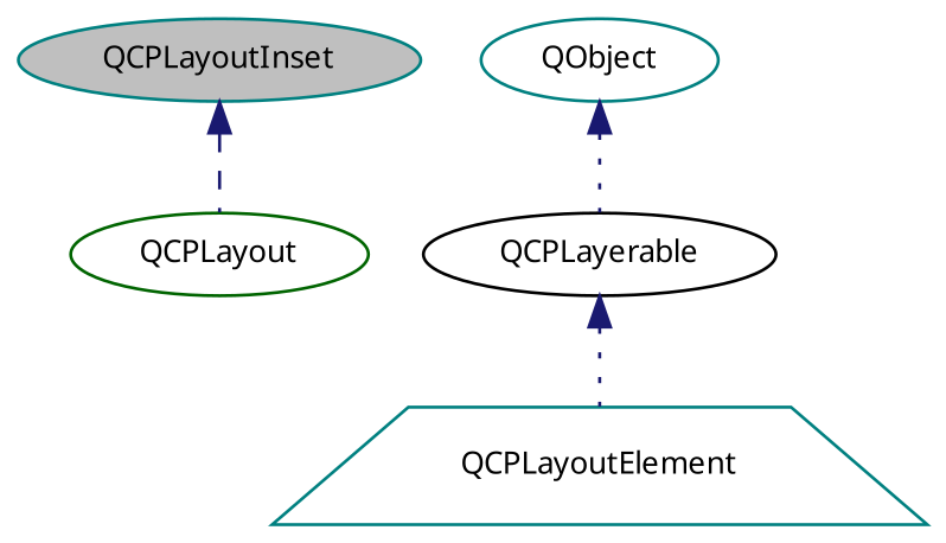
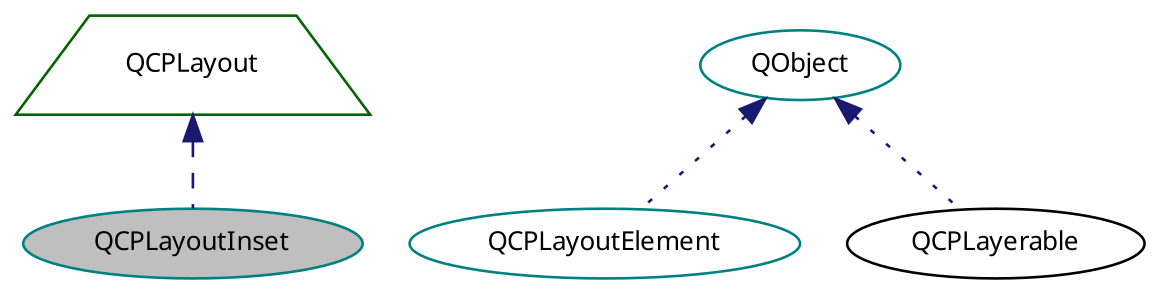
  digraph {
    fontname="Noto Sans"
    node [color=teal fillcolor=white fontname="Noto Sans" fontsize=10 shape=ellipse style=filled]
    edge [color=midnightblue dir=back fontname="Noto Sans" fontsize=10 labelfontname=Helvetica labelfontsize=10 style=dotted]
    n1 [fillcolor=grey75 fontcolor=black height=0.2 label=QCPLayoutInset width=0.4]
-   n2 [color=darkgreen height=0.2 label=QCPLayout width=0.4]
-   n3 [height=0.2 label=QCPLayoutElement shape=trapezium width=0.4]
+   n2 [color=darkgreen height=0.2 label=QCPLayout shape=trapezium width=0.4]
+   n3 [height=0.2 label=QCPLayoutElement width=0.4]
    n4 [color=black height=0.2 label=QCPLayerable width=0.4]
    n5 [height=0.2 label=QObject width=0.4]
-   n1 -> n2 [style=dashed]
-   n4 -> n3
+   n2 -> n1 [style=dashed]
+   n5 -> n3
    n5 -> n4
  }
